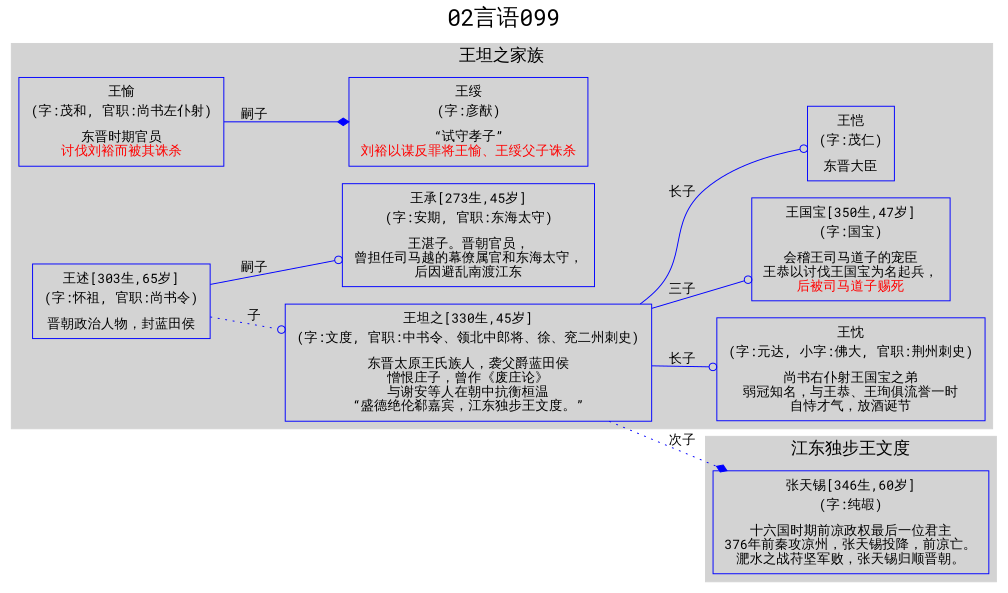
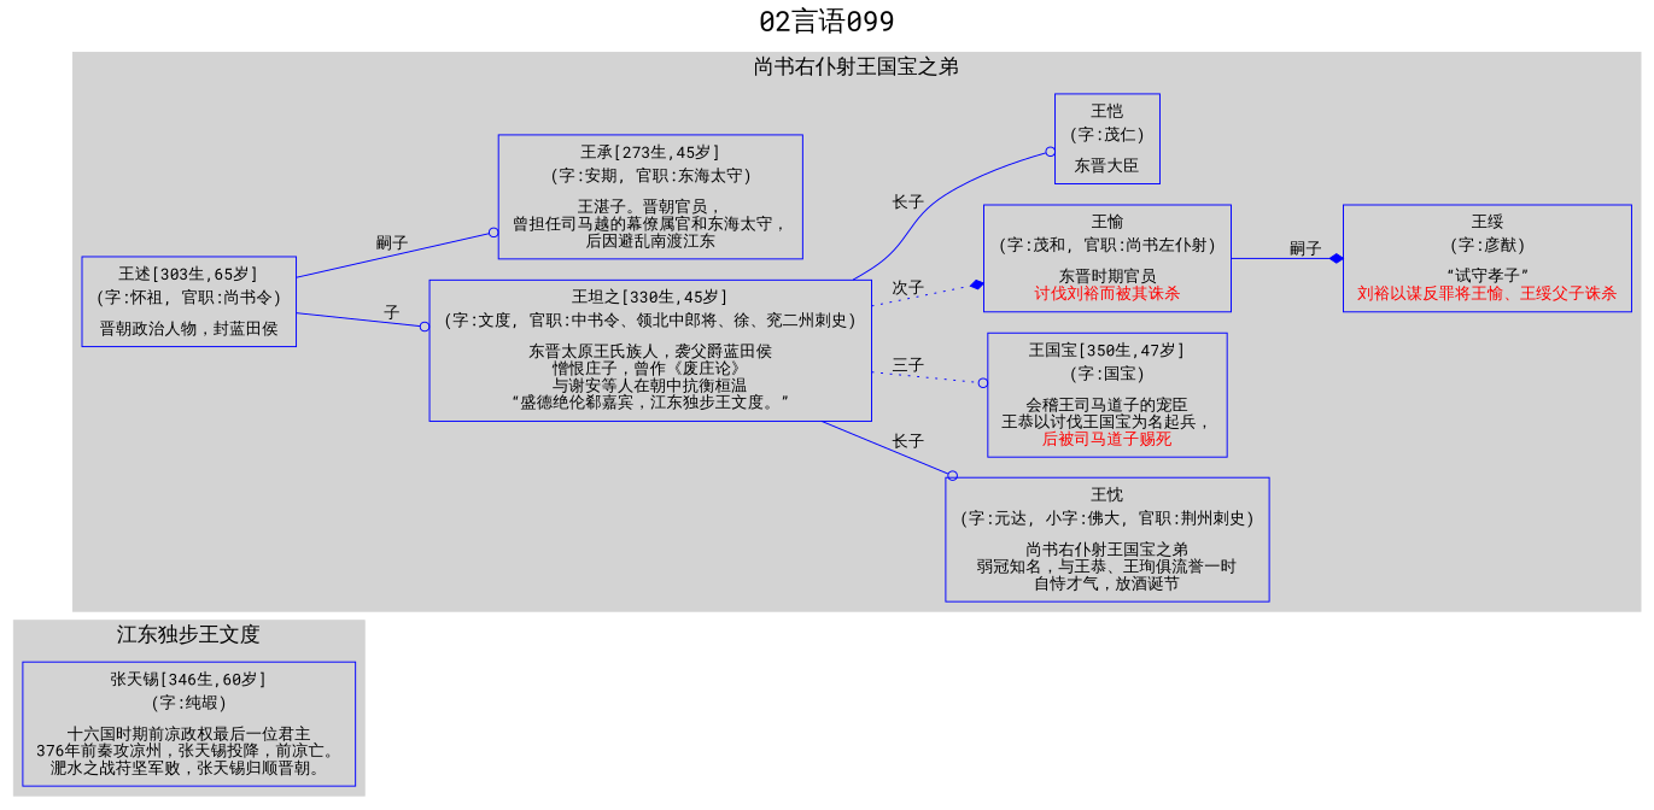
  digraph {
    color=lightgrey
    fontname="Roboto Mono"
    fontsize=24
    label="02言语099"
    labelloc=t
    rankdir=LR
    ranksep=0.5
    style=filled
    node [color=blue fontname="Roboto Mono" shape=box]
    edge [arrowhead=odot color=blue fontname="Roboto Mono" style=solid]
    n1 [label=<<table border="0" cellborder="0"><tr><td>张天锡[346生,60岁]</td></tr><tr><td>(字:纯嘏)</td></tr><tr><td></td></tr><tr><td>十六国时期前凉政权最后一位君主<br/>376年前秦攻凉州，张天锡投降，前凉亡。<br/>淝水之战苻坚军败，张天锡归顺晋朝。<br/></td></tr></table>>]
    n2 [label=<<table border="0" cellborder="0"><tr><td>王坦之[330生,45岁]</td></tr><tr><td>(字:文度, 官职:中书令、领北中郎将、徐、兖二州刺史)</td></tr><tr><td></td></tr><tr><td>东晋太原王氏族人，袭父爵蓝田侯<br/>憎恨庄子，曾作《废庄论》<br/>与谢安等人在朝中抗衡桓温<br/>“盛德绝伦郗嘉宾，江东独步王文度。”<br/></td></tr></table>>]
    n3 [label=<<table border="0" cellborder="0"><tr><td>王绥</td></tr><tr><td>(字:彦猷)</td></tr><tr><td></td></tr><tr><td>“试守孝子”<br/><font color = 'red'>刘裕以谋反罪将王愉、王绥父子诛杀</font></td></tr></table>>]
    n4 [label=<<table border="0" cellborder="0"><tr><td>王忱</td></tr><tr><td>(字:元达, 小字:佛大, 官职:荆州刺史)</td></tr><tr><td></td></tr><tr><td>尚书右仆射王国宝之弟<br/>弱冠知名，与王恭、王珣俱流誉一时<br/>自恃才气，放酒诞节<br/></td></tr></table>>]
    n5 [label=<<table border="0" cellborder="0"><tr><td>王国宝[350生,47岁]</td></tr><tr><td>(字:国宝)</td></tr><tr><td></td></tr><tr><td>会稽王司马道子的宠臣<br/>王恭以讨伐王国宝为名起兵，<br/><font color = 'red'>后被司马道子赐死</font></td></tr></table>>]
    n6 [label=<<table border="0" cellborder="0"><tr><td>王愉</td></tr><tr><td>(字:茂和, 官职:尚书左仆射)</td></tr><tr><td></td></tr><tr><td>东晋时期官员<br/><font color = 'red'>讨伐刘裕而被其诛杀</font></td></tr></table>>]
    n7 [label=<<table border="0" cellborder="0"><tr><td>王恺</td></tr><tr><td>(字:茂仁)</td></tr><tr><td></td></tr><tr><td>东晋大臣<br/></td></tr></table>>]
    n8 [label=<<table border="0" cellborder="0"><tr><td>王述[303生,65岁]</td></tr><tr><td>(字:怀祖, 官职:尚书令)</td></tr><tr><td></td></tr><tr><td>晋朝政治人物，封蓝田侯<br/></td></tr></table>>]
    n9 [label=<<table border="0" cellborder="0"><tr><td>王承[273生,45岁]</td></tr><tr><td>(字:安期, 官职:东海太守)</td></tr><tr><td></td></tr><tr><td>王湛子。晋朝官员，<br/>曾担任司马越的幕僚属官和东海太守，<br/>后因避乱南渡江东<br/></td></tr></table>>]
    subgraph cluster_1 {
      fontsize=18
      label="江东独步王文度"
      n1
    }
    subgraph cluster_2 {
      fontsize=18
-     label="王坦之家族"
+     label="尚书右仆射王国宝之弟"
      n2
      n3
      n4
      n5
      n6
      n7
      n8
      n9
    }
    n2 -> n4 [label="长子"]
-   n2 -> n5 [label="三子"]
-   n2 -> n1 [arrowhead=diamond label="次子" style=dotted]
+   n2 -> n5 [label="三子" style=dotted]
+   n2 -> n6 [arrowhead=diamond label="次子" style=dotted]
    n2 -> n7 [label="长子"]
    n6 -> n3 [arrowhead=diamond label="嗣子"]
-   n8 -> n2 [label="子" style=dotted]
+   n8 -> n2 [label="子"]
    n8 -> n9 [label="嗣子"]
  }
